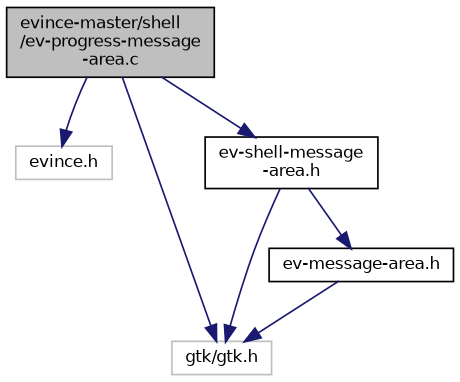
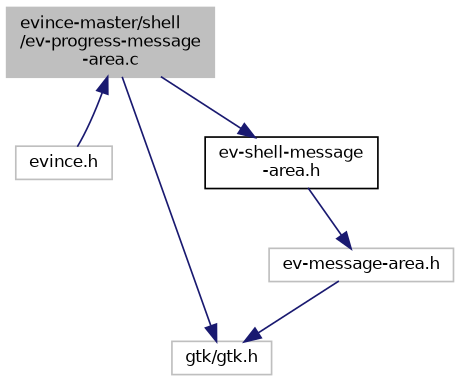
  digraph {
    node [color=black fillcolor=white fontname=Helvetica fontsize=10 shape=record style=filled]
    edge [color=midnightblue fontname=Helvetica fontsize=10 labelfontname=Helvetica labelfontsize=10 style=solid]
-   n1 [fillcolor=grey75 fontcolor=black height=0.2 label="evince-master/shell\l/ev-progress-message\l-area.c" width=0.4]
+   n1 [color=grey75 fillcolor=grey75 fontcolor=black height=0.2 label="evince-master/shell\l/ev-progress-message\l-area.c" width=0.4]
    n2 [color=grey75 height=0.2 label="evince.h" width=0.4]
    n3 [color=grey75 height=0.2 label="gtk/gtk.h" width=0.4]
    n4 [height=0.2 label="ev-shell-message\l-area.h" width=0.4]
-   n5 [height=0.2 label="ev-message-area.h" width=0.4]
-   n1 -> n2
+   n5 [color=grey75 height=0.2 label="ev-message-area.h" width=0.4]
+   n2 -> n1
    n1 -> n3
    n1 -> n4
-   n4 -> n3
    n4 -> n5
    n5 -> n3
  }
